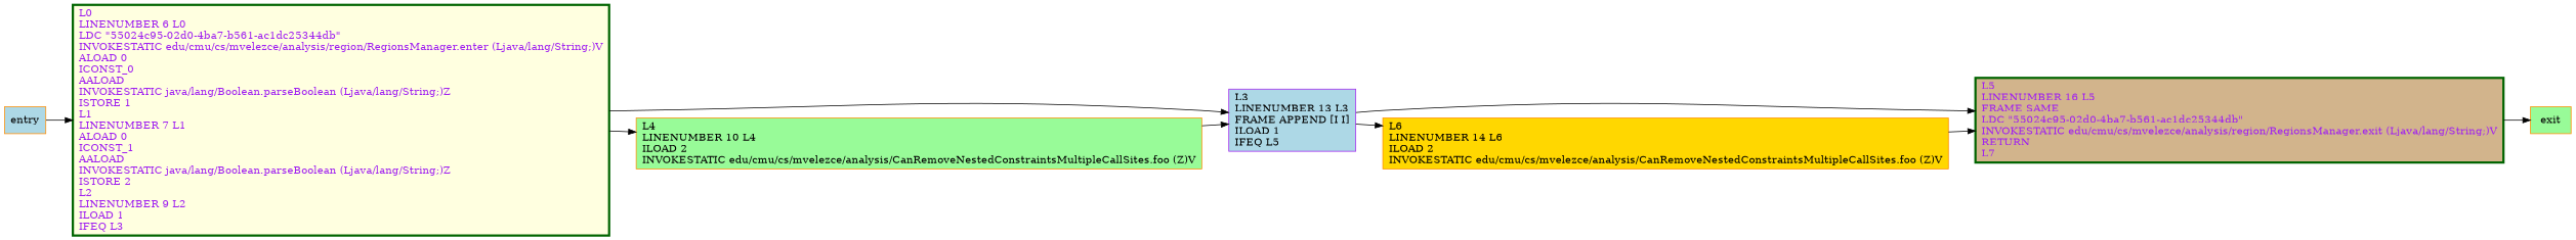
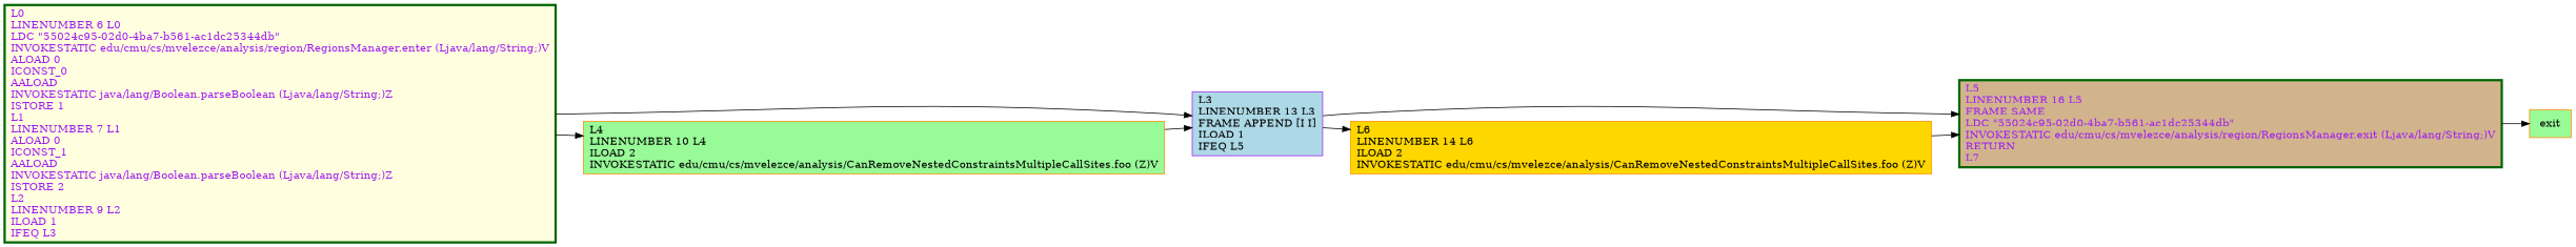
  digraph {
    rankdir=LR
    node [color=darkorange shape=record style=filled fillcolor=lightblue]
    n1 [color=darkgreen fontcolor=purple label="L0\lLINENUMBER 6 L0\lLDC \"55024c95-02d0-4ba7-b561-ac1dc25344db\"\lINVOKESTATIC edu/cmu/cs/mvelezce/analysis/region/RegionsManager.enter (Ljava/lang/String;)V\lALOAD 0\lICONST_0\lAALOAD\lINVOKESTATIC java/lang/Boolean.parseBoolean (Ljava/lang/String;)Z\lISTORE 1\lL1\lLINENUMBER 7 L1\lALOAD 0\lICONST_1\lAALOAD\lINVOKESTATIC java/lang/Boolean.parseBoolean (Ljava/lang/String;)Z\lISTORE 2\lL2\lLINENUMBER 9 L2\lILOAD 1\lIFEQ L3\l" penwidth=3 fillcolor=lightyellow]
    n2 [label="L3\lLINENUMBER 13 L3\lFRAME APPEND [I I]\lILOAD 1\lIFEQ L5\l" color=purple]
    n3 [label="L4\lLINENUMBER 10 L4\lILOAD 2\lINVOKESTATIC edu/cmu/cs/mvelezce/analysis/CanRemoveNestedConstraintsMultipleCallSites.foo (Z)V\l" fillcolor=palegreen]
    n4 [color=darkgreen fontcolor=purple label="L5\lLINENUMBER 16 L5\lFRAME SAME\lLDC \"55024c95-02d0-4ba7-b561-ac1dc25344db\"\lINVOKESTATIC edu/cmu/cs/mvelezce/analysis/region/RegionsManager.exit (Ljava/lang/String;)V\lRETURN\lL7\l" penwidth=3 fillcolor=tan]
    n5 [label="L6\lLINENUMBER 14 L6\lILOAD 2\lINVOKESTATIC edu/cmu/cs/mvelezce/analysis/CanRemoveNestedConstraintsMultipleCallSites.foo (Z)V\l" fillcolor=gold]
    exit [fillcolor=palegreen]
-   entry
    n1 -> n2
    n1 -> n3
    n2 -> n4
    n2 -> n5
    n3 -> n2
    n4 -> exit
    n5 -> n4
-   entry -> n1
  }
